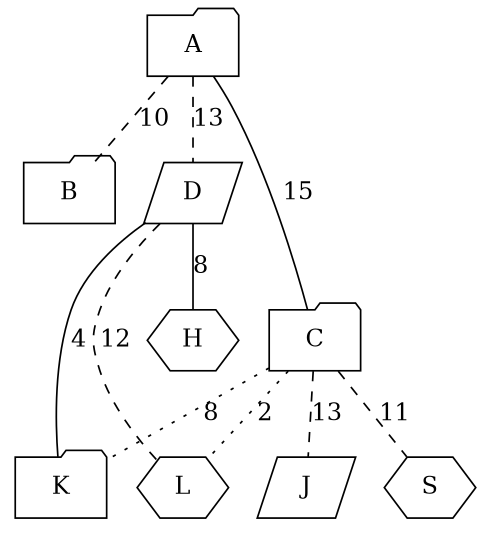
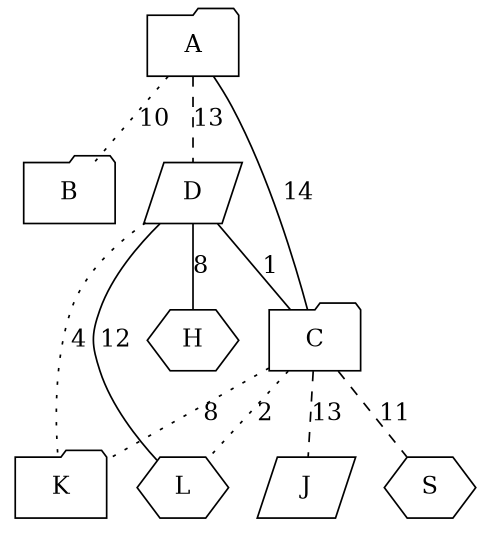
  graph {
    node [shape=folder]
    edge [style=solid]
    A
    B
    C
    D [shape=parallelogram]
    K
    J [shape=parallelogram]
    S [shape=hexagon]
    L [shape=hexagon]
    H [shape=hexagon]
-   A -- B [label=10 style=dashed]
-   A -- C [label=15]
+   A -- B [label=10 style=dotted]
+   A -- C [label=14]
    A -- D [label=13 style=dashed]
    C -- K [label=8 style=dotted]
    C -- J [label=13 style=dashed]
    C -- S [label=11 style=dashed]
    C -- L [label=2 style=dotted]
-   D -- K [label=4]
-   D -- L [label=12 style=dashed]
+   D -- C [label=1]
+   D -- K [label=4 style=dotted]
+   D -- L [label=12]
    D -- H [label=8]
  }
